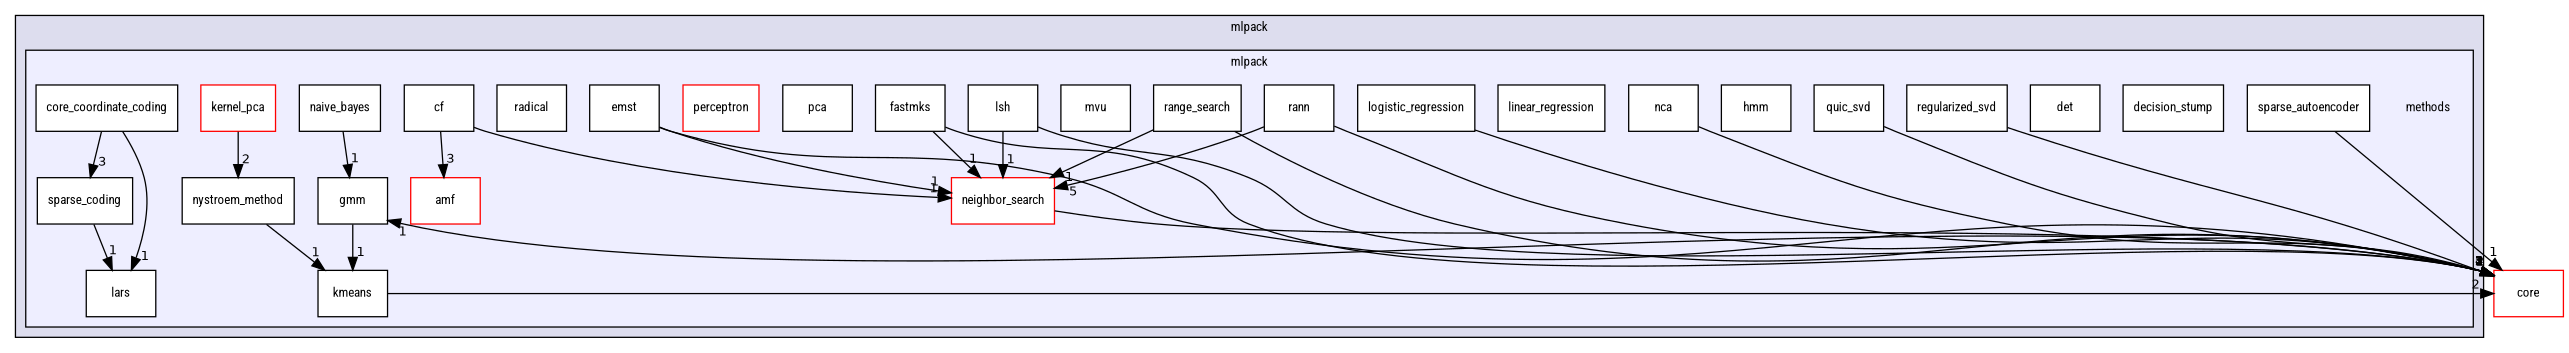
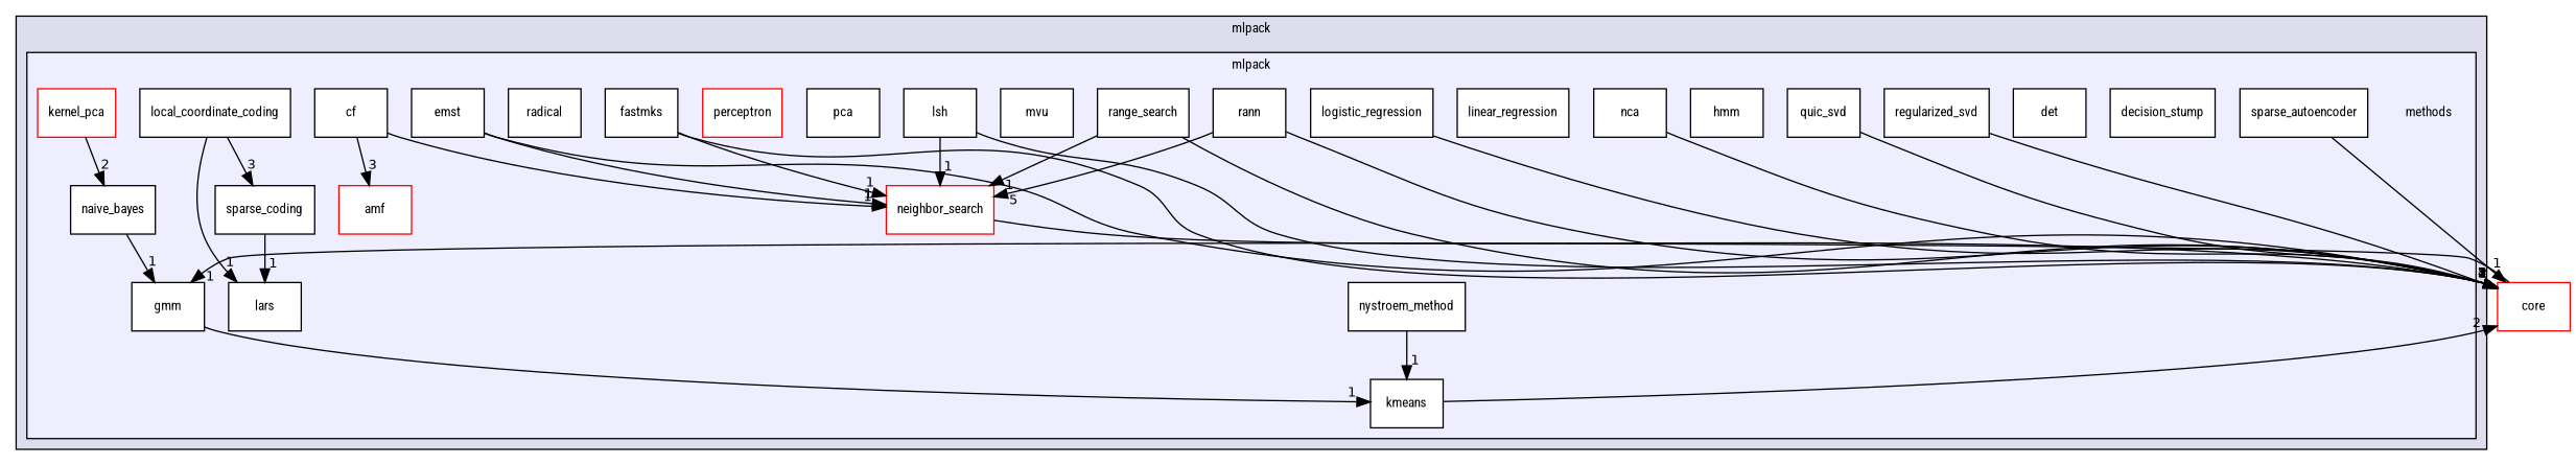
  digraph {
    compound=true
    fontname="Roboto Condensed"
    node [fontname="Roboto Condensed" fontsize=10 shape=box color=black fillcolor=white style=filled]
    edge [headlabel=1 labeldistance=1.5 labelfontname=Helvetica labelfontsize=10 fontname="Roboto Condensed"]
    n1 [label=methods shape=plaintext color="" fillcolor="" style=""]
    n2 [color=red label=amf]
    n3 [label=cf]
    n4 [label=decision_stump]
    n5 [label=det]
    n6 [label=emst]
    n7 [label=fastmks]
    n8 [label=gmm]
    n9 [label=hmm]
    n10 [color=red label=kernel_pca]
    n11 [label=kmeans]
    n12 [label=lars]
    n13 [label=linear_regression]
-   n14 [label=core_coordinate_coding]
+   n14 [label=local_coordinate_coding]
    n15 [label=logistic_regression]
    n16 [label=lsh]
    n17 [label=mvu]
    n18 [label=naive_bayes]
    n19 [label=nca]
    n20 [color=red label=neighbor_search]
    n21 [label=nystroem_method]
    n22 [label=pca]
    n23 [color=red label=perceptron]
    n24 [label=quic_svd]
    n25 [label=radical]
    n26 [label=range_search]
    n27 [label=rann]
    n28 [label=regularized_svd]
    n29 [label=sparse_autoencoder]
    n30 [label=sparse_coding]
    n31 [color=red label=core]
    subgraph cluster_1 {
      bgcolor="#ddddee"
      fontsize=10
      label=mlpack
      pencolor=black
      subgraph cluster_2 {
        bgcolor="#eeeeff"
        fontsize=10
        pencolor=black
        n1
        n2
        n3
        n4
        n5
        n6
        n7
        n8
        n9
        n10
        n11
        n12
        n13
        n14
        n15
        n16
        n17
        n18
        n19
        n20
        n21
        n22
        n23
        n24
        n25
        n26
        n27
        n28
        n29
        n30
      }
    }
    n3 -> n2 [headlabel=3]
    n3 -> n20
    n6 -> n20
    n6 -> n31 [headlabel=2]
    n7 -> n20
    n7 -> n31 [headlabel=4]
    n8 -> n11
-   n10 -> n21 [headlabel=2]
+   n10 -> n18 [headlabel=2]
    n11 -> n31 [headlabel=2]
    n14 -> n12
    n14 -> n30 [headlabel=3]
    n15 -> n31
    n16 -> n20
    n16 -> n31
    n18 -> n8
    n19 -> n31 [headlabel=2]
    n20 -> n31 [headlabel=3]
    n21 -> n11
    n24 -> n31
    n26 -> n20
    n26 -> n31 [headlabel=2]
    n27 -> n20 [headlabel=5]
    n27 -> n31 [headlabel=5]
    n28 -> n31 [headlabel=2]
    n29 -> n31
    n30 -> n12
    n31 -> n8
  }
